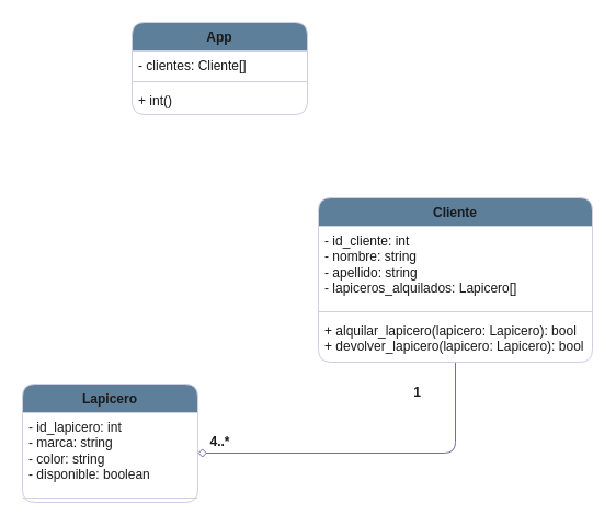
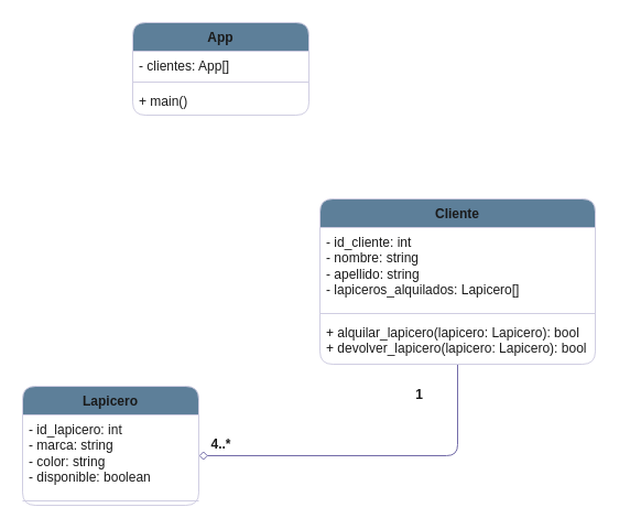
  <mxCell id="0" />
  <mxCell id="1" parent="0" />
  <mxCell id="2" style="edgeStyle=orthogonalEdgeStyle;rounded=1;orthogonalLoop=1;jettySize=auto;html=1;entryX=1;entryY=0.5;entryDx=0;entryDy=0;endArrow=diamond;endFill=0;strokeWidth=1;endSize=6;labelBackgroundColor=none;strokeColor=#736CA8;fontColor=default;" edge="1" parent="1" source="3" target="8"><mxGeometry relative="1" as="geometry" /></mxCell>
  <mxCell id="3" value="Cliente" style="swimlane;fontStyle=1;align=center;verticalAlign=top;childLayout=stackLayout;horizontal=1;startSize=26;horizontalStack=0;resizeParent=1;resizeParentMax=0;resizeLast=0;collapsible=1;marginBottom=0;whiteSpace=wrap;fillColor=#5D7F99;labelBackgroundColor=none;strokeColor=#D0CEE2;fontColor=#1A1A1A;rounded=1;" vertex="1" parent="1"><mxGeometry x="290" y="180" width="250" height="150" as="geometry"><mxRectangle x="200" y="100" width="60" height="30" as="alternateBounds" /></mxGeometry></mxCell>
  <mxCell id="4" value="- id_cliente: int&#10;- nombre: string&#10;- apellido: string&#10;- lapiceros_alquilados: Lapicero[]" style="text;strokeColor=none;fillColor=none;align=left;verticalAlign=top;spacingLeft=4;spacingRight=4;overflow=hidden;rotatable=0;points=[[0,0.5],[1,0.5]];portConstraint=eastwest;whiteSpace=wrap;labelBackgroundColor=none;fontColor=#1A1A1A;rounded=1;" vertex="1" parent="3"><mxGeometry y="26" width="250" height="74" as="geometry" /></mxCell>
  <mxCell id="5" value="" style="line;strokeWidth=1;fillColor=none;align=left;verticalAlign=middle;spacingTop=-1;spacingLeft=3;spacingRight=3;rotatable=0;labelPosition=right;points=[];portConstraint=eastwest;strokeColor=#D0CEE2;labelBackgroundColor=none;fontColor=#1A1A1A;rounded=1;" vertex="1" parent="3"><mxGeometry y="100" width="250" height="8" as="geometry" /></mxCell>
  <mxCell id="6" value="+ alquilar_lapicero(lapicero: Lapicero): bool&#10;+ devolver_lapicero(lapicero: Lapicero): bool" style="text;strokeColor=none;fillColor=none;align=left;verticalAlign=top;spacingLeft=4;spacingRight=4;overflow=hidden;rotatable=0;points=[[0,0.5],[1,0.5]];portConstraint=eastwest;whiteSpace=wrap;labelBackgroundColor=none;fontColor=#1A1A1A;rounded=1;" vertex="1" parent="3"><mxGeometry y="108" width="250" height="42" as="geometry" /></mxCell>
  <mxCell id="7" value="Lapicero" style="swimlane;fontStyle=1;align=center;verticalAlign=top;childLayout=stackLayout;horizontal=1;startSize=26;horizontalStack=0;resizeParent=1;resizeParentMax=0;resizeLast=0;collapsible=1;marginBottom=0;whiteSpace=wrap;html=1;labelBackgroundColor=none;fillColor=#5D7F99;strokeColor=#D0CEE2;fontColor=#1A1A1A;rounded=1;" vertex="1" parent="1"><mxGeometry x="20" y="350" width="160" height="108" as="geometry" /></mxCell>
  <mxCell id="8" value="- id_lapicero: int&#10;- marca: string&#10;- color: string&#10;- disponible: boolean" style="text;strokeColor=none;fillColor=none;align=left;verticalAlign=top;spacingLeft=4;spacingRight=4;overflow=hidden;rotatable=0;points=[[0,0.5],[1,0.5]];portConstraint=eastwest;whiteSpace=wrap;labelBackgroundColor=none;fontColor=#1A1A1A;rounded=1;" vertex="1" parent="7"><mxGeometry y="26" width="160" height="74" as="geometry" /></mxCell>
  <mxCell id="9" value="" style="line;strokeWidth=1;fillColor=none;align=left;verticalAlign=middle;spacingTop=-1;spacingLeft=3;spacingRight=3;rotatable=0;labelPosition=right;points=[];portConstraint=eastwest;strokeColor=#D0CEE2;labelBackgroundColor=none;fontColor=#1A1A1A;rounded=1;" vertex="1" parent="7"><mxGeometry y="100" width="160" height="8" as="geometry" /></mxCell>
  <mxCell id="10" value="App" style="swimlane;fontStyle=1;align=center;verticalAlign=top;childLayout=stackLayout;horizontal=1;startSize=26;horizontalStack=0;resizeParent=1;resizeParentMax=0;resizeLast=0;collapsible=1;marginBottom=0;whiteSpace=wrap;labelBackgroundColor=none;fillColor=#5D7F99;strokeColor=#D0CEE2;fontColor=#1A1A1A;rounded=1;" vertex="1" parent="1"><mxGeometry x="120" y="20" width="160" height="84" as="geometry" /></mxCell>
- <mxCell id="11" value="- clientes: Cliente[]" style="text;strokeColor=none;fillColor=none;align=left;verticalAlign=top;spacingLeft=4;spacingRight=4;overflow=hidden;rotatable=0;points=[[0,0.5],[1,0.5]];portConstraint=eastwest;whiteSpace=wrap;labelBackgroundColor=none;fontColor=#1A1A1A;rounded=1;" vertex="1" parent="10"><mxGeometry y="26" width="160" height="24" as="geometry" /></mxCell>
+ <mxCell id="11" value="- clientes: App[]" style="text;strokeColor=none;fillColor=none;align=left;verticalAlign=top;spacingLeft=4;spacingRight=4;overflow=hidden;rotatable=0;points=[[0,0.5],[1,0.5]];portConstraint=eastwest;whiteSpace=wrap;labelBackgroundColor=none;fontColor=#1A1A1A;rounded=1;" vertex="1" parent="10"><mxGeometry y="26" width="160" height="24" as="geometry" /></mxCell>
  <mxCell id="12" value="" style="line;strokeWidth=1;fillColor=none;align=left;verticalAlign=middle;spacingTop=-1;spacingLeft=3;spacingRight=3;rotatable=0;labelPosition=right;points=[];portConstraint=eastwest;strokeColor=#D0CEE2;labelBackgroundColor=none;fontColor=#1A1A1A;rounded=1;" vertex="1" parent="10"><mxGeometry y="50" width="160" height="8" as="geometry" /></mxCell>
- <mxCell id="13" value="+ int()&#10;" style="text;strokeColor=none;fillColor=none;align=left;verticalAlign=top;spacingLeft=4;spacingRight=4;overflow=hidden;rotatable=0;points=[[0,0.5],[1,0.5]];portConstraint=eastwest;whiteSpace=wrap;labelBackgroundColor=none;fontColor=#1A1A1A;rounded=1;" vertex="1" parent="10"><mxGeometry y="58" width="160" height="26" as="geometry" /></mxCell>
+ <mxCell id="13" value="+ main()&#10;" style="text;strokeColor=none;fillColor=none;align=left;verticalAlign=top;spacingLeft=4;spacingRight=4;overflow=hidden;rotatable=0;points=[[0,0.5],[1,0.5]];portConstraint=eastwest;whiteSpace=wrap;labelBackgroundColor=none;fontColor=#1A1A1A;rounded=1;" vertex="1" parent="10"><mxGeometry y="58" width="160" height="26" as="geometry" /></mxCell>
  <mxCell id="14" value="1" style="text;align=center;fontStyle=1;verticalAlign=middle;spacingLeft=3;spacingRight=3;strokeColor=none;rotatable=0;points=[[0,0.5],[1,0.5]];portConstraint=eastwest;html=1;labelBackgroundColor=none;fontColor=#1A1A1A;rounded=1;" vertex="1" parent="1"><mxGeometry x="340" y="345" width="80" height="26" as="geometry" /></mxCell>
  <mxCell id="15" value="4..*" style="text;align=center;fontStyle=1;verticalAlign=middle;spacingLeft=3;spacingRight=3;strokeColor=none;rotatable=0;points=[[0,0.5],[1,0.5]];portConstraint=eastwest;html=1;labelBackgroundColor=none;fontColor=#1A1A1A;rounded=1;" vertex="1" parent="1"><mxGeometry x="160" y="390" width="80" height="26" as="geometry" /></mxCell>
